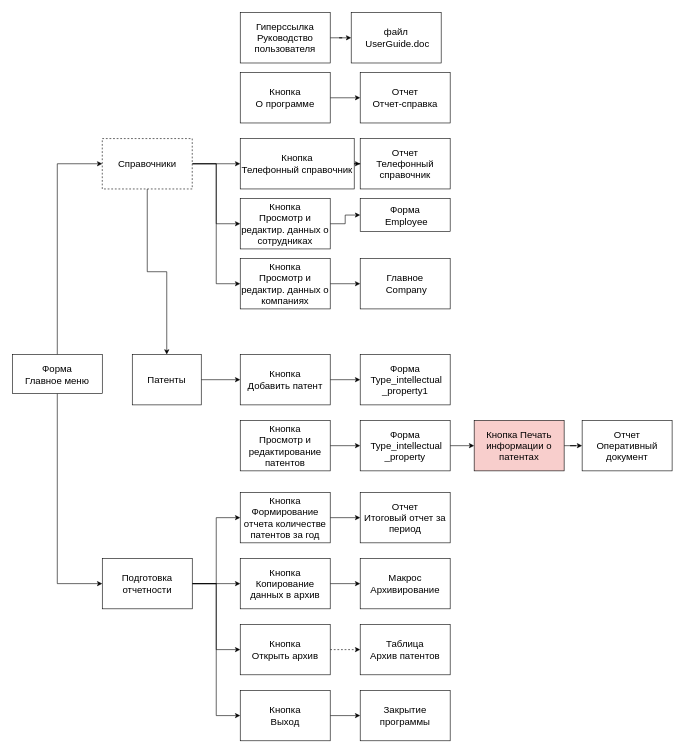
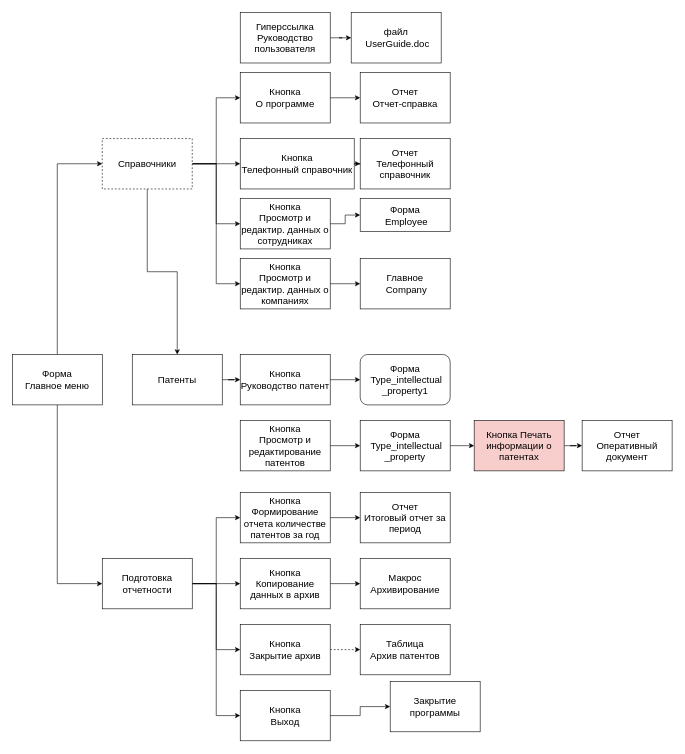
  <mxCell id="0" />
  <mxCell id="1" parent="0" />
  <mxCell id="2" style="edgeStyle=orthogonalEdgeStyle;rounded=0;orthogonalLoop=1;jettySize=auto;html=1;entryX=0;entryY=0.5;entryDx=0;entryDy=0;" edge="1" parent="1" source="4" target="13"><mxGeometry relative="1" as="geometry" /></mxCell>
  <mxCell id="3" style="edgeStyle=orthogonalEdgeStyle;rounded=0;orthogonalLoop=1;jettySize=auto;html=1;entryX=0;entryY=0.5;entryDx=0;entryDy=0;" edge="1" parent="1" source="4" target="20"><mxGeometry relative="1" as="geometry" /></mxCell>
- <mxCell id="4" value="&lt;font style=&quot;font-size: 16px&quot;&gt;Форма &lt;br&gt;Главное меню&lt;/font&gt;" style="rounded=0;whiteSpace=wrap;html=1;" vertex="1" parent="1"><mxGeometry x="20" y="590" width="150" height="65" as="geometry" /></mxCell>
+ <mxCell id="4" value="&lt;font style=&quot;font-size: 16px&quot;&gt;Форма &lt;br&gt;Главное меню&lt;/font&gt;" style="rounded=0;whiteSpace=wrap;html=1;" vertex="1" parent="1"><mxGeometry x="20" y="590" width="150" height="84" as="geometry" /></mxCell>
  <mxCell id="5" style="edgeStyle=orthogonalEdgeStyle;rounded=0;orthogonalLoop=1;jettySize=auto;html=1;entryX=0;entryY=0.5;entryDx=0;entryDy=0;" edge="1" parent="1" source="6" target="7"><mxGeometry relative="1" as="geometry" /></mxCell>
  <mxCell id="6" value="&lt;font style=&quot;font-size: 16px&quot;&gt;Кнопка &lt;br&gt;Выход&lt;/font&gt;" style="rounded=0;whiteSpace=wrap;html=1;" vertex="1" parent="1"><mxGeometry x="400" y="1150" width="150" height="84" as="geometry" /></mxCell>
- <mxCell id="7" value="&lt;font style=&quot;font-size: 16px&quot;&gt;Закрытие программы&lt;/font&gt;" style="rounded=0;whiteSpace=wrap;html=1;" vertex="1" parent="1"><mxGeometry x="600" y="1150" width="150" height="84" as="geometry" /></mxCell>
+ <mxCell id="7" value="&lt;font style=&quot;font-size: 16px&quot;&gt;Закрытие программы&lt;/font&gt;" style="rounded=0;whiteSpace=wrap;html=1;" vertex="1" parent="1"><mxGeometry x="650" y="1135" width="150" height="84" as="geometry" /></mxCell>
  <mxCell id="8" style="edgeStyle=orthogonalEdgeStyle;rounded=0;orthogonalLoop=1;jettySize=auto;html=1;entryX=0;entryY=0.5;entryDx=0;entryDy=0;" edge="1" parent="1" source="13" target="43"><mxGeometry relative="1" as="geometry" /></mxCell>
  <mxCell id="9" style="edgeStyle=orthogonalEdgeStyle;rounded=0;orthogonalLoop=1;jettySize=auto;html=1;entryX=0;entryY=0.5;entryDx=0;entryDy=0;" edge="1" parent="1" source="13" target="40"><mxGeometry relative="1" as="geometry" /></mxCell>
  <mxCell id="10" style="edgeStyle=orthogonalEdgeStyle;rounded=0;orthogonalLoop=1;jettySize=auto;html=1;entryX=0;entryY=0.5;entryDx=0;entryDy=0;" edge="1" parent="1" source="13" target="37"><mxGeometry relative="1" as="geometry" /></mxCell>
+ <mxCell id="11" style="edgeStyle=orthogonalEdgeStyle;rounded=0;orthogonalLoop=1;jettySize=auto;html=1;entryX=0;entryY=0.5;entryDx=0;entryDy=0;" edge="1" parent="1" source="13" target="34"><mxGeometry relative="1" as="geometry" /></mxCell>
  <mxCell id="12" style="edgeStyle=orthogonalEdgeStyle;rounded=0;orthogonalLoop=1;jettySize=auto;html=1;" edge="1" parent="1" source="13" target="15"><mxGeometry relative="1" as="geometry" /></mxCell>
  <mxCell id="13" value="&lt;font style=&quot;font-size: 16px&quot;&gt;Справочники&lt;/font&gt;" style="rounded=0;whiteSpace=wrap;html=1;dashed=1;" vertex="1" parent="1"><mxGeometry x="170" y="230" width="150" height="84" as="geometry" /></mxCell>
  <mxCell id="14" style="edgeStyle=orthogonalEdgeStyle;rounded=0;orthogonalLoop=1;jettySize=auto;html=1;entryX=0;entryY=0.5;entryDx=0;entryDy=0;" edge="1" parent="1" source="15" target="46"><mxGeometry relative="1" as="geometry" /></mxCell>
- <mxCell id="15" value="&lt;font style=&quot;font-size: 16px&quot;&gt;Патенты&lt;/font&gt;" style="rounded=0;whiteSpace=wrap;html=1;" vertex="1" parent="1"><mxGeometry x="220" y="590" width="115" height="84" as="geometry" /></mxCell>
+ <mxCell id="15" value="&lt;font style=&quot;font-size: 16px&quot;&gt;Патенты&lt;/font&gt;" style="rounded=0;whiteSpace=wrap;html=1;" vertex="1" parent="1"><mxGeometry x="220" y="590" width="150" height="84" as="geometry" /></mxCell>
  <mxCell id="16" style="edgeStyle=orthogonalEdgeStyle;rounded=0;orthogonalLoop=1;jettySize=auto;html=1;entryX=0;entryY=0.5;entryDx=0;entryDy=0;" edge="1" parent="1" source="20" target="6"><mxGeometry relative="1" as="geometry" /></mxCell>
  <mxCell id="17" style="edgeStyle=orthogonalEdgeStyle;rounded=0;orthogonalLoop=1;jettySize=auto;html=1;entryX=0;entryY=0.5;entryDx=0;entryDy=0;" edge="1" parent="1" source="20" target="28"><mxGeometry relative="1" as="geometry" /></mxCell>
  <mxCell id="18" style="edgeStyle=orthogonalEdgeStyle;rounded=0;orthogonalLoop=1;jettySize=auto;html=1;entryX=0;entryY=0.5;entryDx=0;entryDy=0;" edge="1" parent="1" source="20" target="25"><mxGeometry relative="1" as="geometry" /></mxCell>
  <mxCell id="19" style="edgeStyle=orthogonalEdgeStyle;rounded=0;orthogonalLoop=1;jettySize=auto;html=1;entryX=0;entryY=0.5;entryDx=0;entryDy=0;" edge="1" parent="1" source="20" target="22"><mxGeometry relative="1" as="geometry" /></mxCell>
  <mxCell id="20" value="&lt;font style=&quot;font-size: 16px&quot;&gt;Подготовка отчетности&lt;/font&gt;" style="rounded=0;whiteSpace=wrap;html=1;" vertex="1" parent="1"><mxGeometry x="170" y="930" width="150" height="84" as="geometry" /></mxCell>
  <mxCell id="21" style="edgeStyle=orthogonalEdgeStyle;rounded=0;orthogonalLoop=1;jettySize=auto;html=1;entryX=0;entryY=0.5;entryDx=0;entryDy=0;" edge="1" parent="1" source="22" target="23"><mxGeometry relative="1" as="geometry" /></mxCell>
  <mxCell id="22" value="&lt;font style=&quot;font-size: 16px&quot;&gt;Кнопка Формирование отчета количестве патентов за год&lt;/font&gt;" style="rounded=0;whiteSpace=wrap;html=1;" vertex="1" parent="1"><mxGeometry x="400" y="820" width="150" height="84" as="geometry" /></mxCell>
  <mxCell id="23" value="&lt;font style=&quot;font-size: 16px&quot;&gt;Отчет &lt;br&gt;Итоговый отчет за период&lt;/font&gt;" style="rounded=0;whiteSpace=wrap;html=1;" vertex="1" parent="1"><mxGeometry x="600" y="820" width="150" height="84" as="geometry" /></mxCell>
  <mxCell id="24" style="edgeStyle=orthogonalEdgeStyle;rounded=0;orthogonalLoop=1;jettySize=auto;html=1;entryX=0;entryY=0.5;entryDx=0;entryDy=0;" edge="1" parent="1" source="25" target="26"><mxGeometry relative="1" as="geometry" /></mxCell>
  <mxCell id="25" value="&lt;font style=&quot;font-size: 16px&quot;&gt;Кнопка Копирование данных в архив&lt;/font&gt;" style="rounded=0;whiteSpace=wrap;html=1;" vertex="1" parent="1"><mxGeometry x="400" y="930" width="150" height="84" as="geometry" /></mxCell>
  <mxCell id="26" value="&lt;font style=&quot;font-size: 16px&quot;&gt;Макрос Архивирование&lt;/font&gt;" style="rounded=0;whiteSpace=wrap;html=1;" vertex="1" parent="1"><mxGeometry x="600" y="930" width="150" height="84" as="geometry" /></mxCell>
  <mxCell id="27" style="edgeStyle=orthogonalEdgeStyle;rounded=0;orthogonalLoop=1;jettySize=auto;html=1;dashed=1;" edge="1" parent="1" source="28" target="29"><mxGeometry relative="1" as="geometry" /></mxCell>
- <mxCell id="28" value="&lt;font style=&quot;font-size: 16px&quot;&gt;Кнопка &lt;br&gt;Открыть архив&lt;/font&gt;" style="rounded=0;whiteSpace=wrap;html=1;" vertex="1" parent="1"><mxGeometry x="400" y="1040" width="150" height="84" as="geometry" /></mxCell>
+ <mxCell id="28" value="&lt;font style=&quot;font-size: 16px&quot;&gt;Кнопка &lt;br&gt;Закрытие архив&lt;/font&gt;" style="rounded=0;whiteSpace=wrap;html=1;" vertex="1" parent="1"><mxGeometry x="400" y="1040" width="150" height="84" as="geometry" /></mxCell>
  <mxCell id="29" value="&lt;font style=&quot;font-size: 16px&quot;&gt;Таблица &lt;br&gt;Архив патентов&lt;/font&gt;" style="rounded=0;whiteSpace=wrap;html=1;" vertex="1" parent="1"><mxGeometry x="600" y="1040" width="150" height="84" as="geometry" /></mxCell>
  <mxCell id="30" style="edgeStyle=orthogonalEdgeStyle;rounded=0;orthogonalLoop=1;jettySize=auto;html=1;entryX=0;entryY=0.5;entryDx=0;entryDy=0;" edge="1" parent="1" source="31" target="32"><mxGeometry relative="1" as="geometry" /></mxCell>
  <mxCell id="31" value="&lt;font style=&quot;font-size: 16px&quot;&gt;Гиперссылка Руководство пользователя&lt;/font&gt;" style="rounded=0;whiteSpace=wrap;html=1;" vertex="1" parent="1"><mxGeometry x="400" y="20" width="150" height="84" as="geometry" /></mxCell>
  <mxCell id="32" value="&lt;font style=&quot;font-size: 16px&quot;&gt;файл&lt;br&gt;&amp;nbsp;UserGuide.doc&lt;/font&gt;" style="rounded=0;whiteSpace=wrap;html=1;" vertex="1" parent="1"><mxGeometry x="585" y="20" width="150" height="84" as="geometry" /></mxCell>
  <mxCell id="33" style="edgeStyle=orthogonalEdgeStyle;rounded=0;orthogonalLoop=1;jettySize=auto;html=1;entryX=0;entryY=0.5;entryDx=0;entryDy=0;" edge="1" parent="1" source="34" target="35"><mxGeometry relative="1" as="geometry" /></mxCell>
  <mxCell id="34" value="&lt;font style=&quot;font-size: 16px&quot;&gt;Кнопка &lt;br&gt;О программе&lt;/font&gt;" style="rounded=0;whiteSpace=wrap;html=1;" vertex="1" parent="1"><mxGeometry x="400" y="120" width="150" height="84" as="geometry" /></mxCell>
  <mxCell id="35" value="&lt;font style=&quot;font-size: 16px&quot;&gt;Отчет &lt;br&gt;Отчет-справка&lt;/font&gt;" style="rounded=0;whiteSpace=wrap;html=1;" vertex="1" parent="1"><mxGeometry x="600" y="120" width="150" height="84" as="geometry" /></mxCell>
  <mxCell id="36" style="edgeStyle=orthogonalEdgeStyle;rounded=0;orthogonalLoop=1;jettySize=auto;html=1;entryX=0;entryY=0.5;entryDx=0;entryDy=0;" edge="1" parent="1" source="37" target="38"><mxGeometry relative="1" as="geometry" /></mxCell>
  <mxCell id="37" value="&lt;span style=&quot;font-size: 16px&quot;&gt;Кнопка&lt;br&gt;Телефонный справочник&lt;/span&gt;" style="rounded=0;whiteSpace=wrap;html=1;" vertex="1" parent="1"><mxGeometry x="400" y="230" width="190" height="84" as="geometry" /></mxCell>
  <mxCell id="38" value="&lt;span style=&quot;font-size: 16px&quot;&gt;Отчет &lt;br&gt;Телефонный справочник&lt;/span&gt;" style="rounded=0;whiteSpace=wrap;html=1;" vertex="1" parent="1"><mxGeometry x="600" y="230" width="150" height="84" as="geometry" /></mxCell>
  <mxCell id="39" style="edgeStyle=orthogonalEdgeStyle;rounded=0;orthogonalLoop=1;jettySize=auto;html=1;" edge="1" parent="1" source="40" target="41"><mxGeometry relative="1" as="geometry" /></mxCell>
  <mxCell id="40" value="&lt;span style=&quot;font-size: 16px&quot;&gt;Кнопка&lt;br&gt;Просмотр и редактир. данных о сотрудниках&lt;/span&gt;" style="rounded=0;whiteSpace=wrap;html=1;" vertex="1" parent="1"><mxGeometry x="400" y="330" width="150" height="84" as="geometry" /></mxCell>
  <mxCell id="41" value="&lt;span style=&quot;font-size: 16px&quot;&gt;Форма&lt;br&gt;&amp;nbsp;Employee&lt;/span&gt;" style="rounded=0;whiteSpace=wrap;html=1;" vertex="1" parent="1"><mxGeometry x="600" y="330" width="150" height="55" as="geometry" /></mxCell>
  <mxCell id="42" style="edgeStyle=orthogonalEdgeStyle;rounded=0;orthogonalLoop=1;jettySize=auto;html=1;entryX=0;entryY=0.5;entryDx=0;entryDy=0;" edge="1" parent="1" source="43" target="44"><mxGeometry relative="1" as="geometry" /></mxCell>
  <mxCell id="43" value="&lt;span style=&quot;font-size: 16px&quot;&gt;Кнопка&lt;/span&gt;&lt;br style=&quot;font-size: 16px&quot;&gt;&lt;span style=&quot;font-size: 16px&quot;&gt;Просмотр и редактир. данных о компаниях&lt;/span&gt;" style="rounded=0;whiteSpace=wrap;html=1;" vertex="1" parent="1"><mxGeometry x="400" y="430" width="150" height="84" as="geometry" /></mxCell>
  <mxCell id="44" value="&lt;span style=&quot;font-size: 16px&quot;&gt;Главное&lt;br&gt;&amp;nbsp;Company&lt;/span&gt;" style="rounded=0;whiteSpace=wrap;html=1;" vertex="1" parent="1"><mxGeometry x="600" y="430" width="150" height="84" as="geometry" /></mxCell>
  <mxCell id="45" style="edgeStyle=orthogonalEdgeStyle;rounded=0;orthogonalLoop=1;jettySize=auto;html=1;entryX=0;entryY=0.5;entryDx=0;entryDy=0;" edge="1" parent="1" source="46" target="47"><mxGeometry relative="1" as="geometry" /></mxCell>
- <mxCell id="46" value="&lt;span style=&quot;font-size: 16px&quot;&gt;Кнопка &lt;br&gt;Добавить патент&lt;/span&gt;" style="rounded=0;whiteSpace=wrap;html=1;" vertex="1" parent="1"><mxGeometry x="400" y="590" width="150" height="84" as="geometry" /></mxCell>
- <mxCell id="47" value="&lt;span style=&quot;font-size: 16px&quot;&gt;Форма&lt;br&gt;&amp;nbsp;Type_intellectual _property1&lt;/span&gt;" style="rounded=0;whiteSpace=wrap;html=1;" vertex="1" parent="1"><mxGeometry x="600" y="590" width="150" height="84" as="geometry" /></mxCell>
+ <mxCell id="46" value="&lt;span style=&quot;font-size: 16px&quot;&gt;Кнопка &lt;br&gt;Руководство патент&lt;/span&gt;" style="rounded=0;whiteSpace=wrap;html=1;" vertex="1" parent="1"><mxGeometry x="400" y="590" width="150" height="84" as="geometry" /></mxCell>
+ <mxCell id="47" value="&lt;span style=&quot;font-size: 16px&quot;&gt;Форма&lt;br&gt;&amp;nbsp;Type_intellectual _property1&lt;/span&gt;" style="whiteSpace=wrap;html=1;rounded=1;" vertex="1" parent="1"><mxGeometry x="600" y="590" width="150" height="84" as="geometry" /></mxCell>
  <mxCell id="48" style="edgeStyle=orthogonalEdgeStyle;rounded=0;orthogonalLoop=1;jettySize=auto;html=1;entryX=0;entryY=0.5;entryDx=0;entryDy=0;" edge="1" parent="1" source="49" target="51"><mxGeometry relative="1" as="geometry" /></mxCell>
  <mxCell id="49" value="&lt;span style=&quot;font-size: 16px&quot;&gt;Кнопка &lt;br&gt;Просмотр и редактирование патентов&lt;br&gt;&lt;/span&gt;" style="rounded=0;whiteSpace=wrap;html=1;" vertex="1" parent="1"><mxGeometry x="400" y="700" width="150" height="84" as="geometry" /></mxCell>
  <mxCell id="50" style="edgeStyle=orthogonalEdgeStyle;rounded=0;orthogonalLoop=1;jettySize=auto;html=1;entryX=0;entryY=0.5;entryDx=0;entryDy=0;" edge="1" parent="1" source="51" target="53"><mxGeometry relative="1" as="geometry" /></mxCell>
  <mxCell id="51" value="&lt;span style=&quot;font-size: 16px&quot;&gt;Форма&lt;br&gt;&amp;nbsp;Type_intellectual _property&lt;/span&gt;" style="rounded=0;whiteSpace=wrap;html=1;" vertex="1" parent="1"><mxGeometry x="600" y="700" width="150" height="84" as="geometry" /></mxCell>
  <mxCell id="52" style="edgeStyle=orthogonalEdgeStyle;rounded=0;orthogonalLoop=1;jettySize=auto;html=1;entryX=0;entryY=0.5;entryDx=0;entryDy=0;" edge="1" parent="1" source="53" target="54"><mxGeometry relative="1" as="geometry" /></mxCell>
  <mxCell id="53" value="&lt;span style=&quot;font-size: 16px&quot;&gt;Кнопка Печать информации о патентах&lt;/span&gt;" style="rounded=0;whiteSpace=wrap;html=1;fillColor=#f8cecc;" vertex="1" parent="1"><mxGeometry x="790" y="700" width="150" height="84" as="geometry" /></mxCell>
  <mxCell id="54" value="&lt;span style=&quot;font-size: 16px&quot;&gt;Отчет&lt;br&gt;Оперативный документ&lt;br&gt;&lt;/span&gt;" style="rounded=0;whiteSpace=wrap;html=1;" vertex="1" parent="1"><mxGeometry x="970" y="700" width="150" height="84" as="geometry" /></mxCell>
